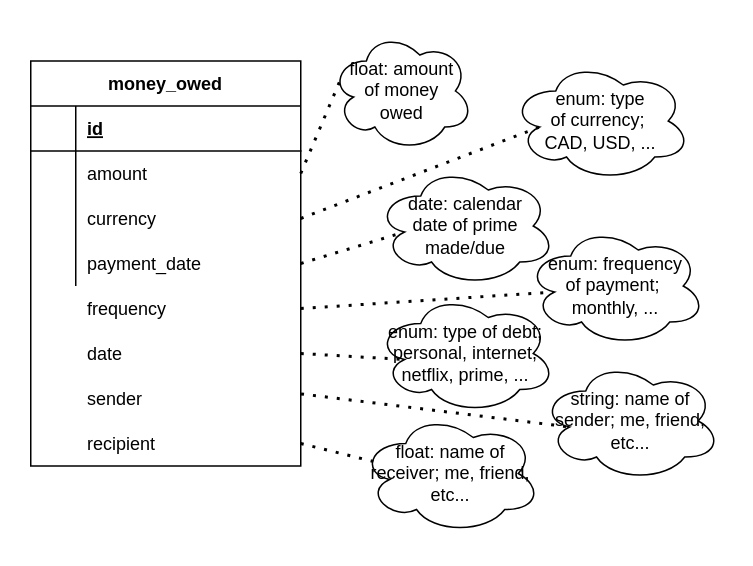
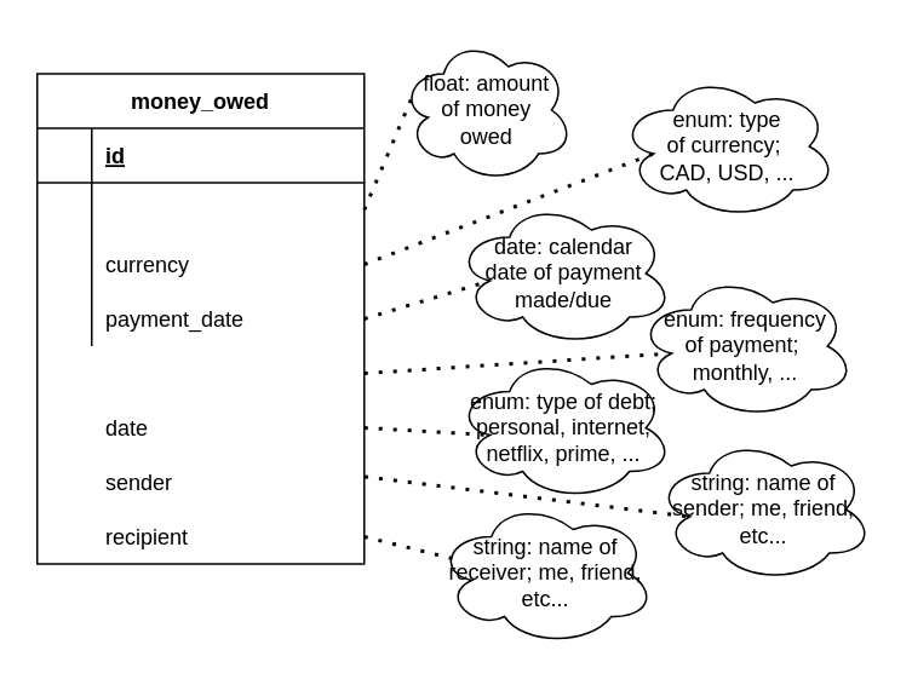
  <mxCell id="0" />
  <mxCell id="1" parent="0" />
  <mxCell id="2" value="money_owed" style="shape=table;startSize=30;container=1;collapsible=1;childLayout=tableLayout;fixedRows=1;rowLines=0;fontStyle=1;align=center;resizeLast=1;" vertex="1" parent="1"><mxGeometry x="20" y="40" width="180" height="270" as="geometry" /></mxCell>
  <mxCell id="3" value="" style="shape=partialRectangle;collapsible=0;dropTarget=0;pointerEvents=0;fillColor=none;top=0;left=0;bottom=1;right=0;points=[[0,0.5],[1,0.5]];portConstraint=eastwest;" vertex="1" parent="2"><mxGeometry y="30" width="180" height="30" as="geometry" /></mxCell>
  <mxCell id="4" value="id" style="shape=partialRectangle;connectable=0;fillColor=none;top=0;left=0;bottom=0;right=0;align=left;spacingLeft=6;fontStyle=5;overflow=hidden;" vertex="1" parent="3"><mxGeometry x="30" width="150" height="30" as="geometry" /></mxCell>
  <mxCell id="5" value="" style="shape=partialRectangle;collapsible=0;dropTarget=0;pointerEvents=0;fillColor=none;top=0;left=0;bottom=0;right=0;points=[[0,0.5],[1,0.5]];portConstraint=eastwest;" vertex="1" parent="2"><mxGeometry y="60" width="180" height="30" as="geometry" /></mxCell>
  <mxCell id="6" value="" style="shape=partialRectangle;connectable=0;fillColor=none;top=0;left=0;bottom=0;right=0;editable=1;overflow=hidden;" vertex="1" parent="5"><mxGeometry width="30" height="30" as="geometry" /></mxCell>
- <mxCell id="7" value="amount" style="shape=partialRectangle;connectable=0;fillColor=none;top=0;left=0;bottom=0;right=0;align=left;spacingLeft=6;overflow=hidden;" vertex="1" parent="5"><mxGeometry x="30" width="150" height="30" as="geometry" /></mxCell>
  <mxCell id="8" value="" style="shape=partialRectangle;collapsible=0;dropTarget=0;pointerEvents=0;fillColor=none;top=0;left=0;bottom=0;right=0;points=[[0,0.5],[1,0.5]];portConstraint=eastwest;" vertex="1" parent="2"><mxGeometry y="90" width="180" height="30" as="geometry" /></mxCell>
  <mxCell id="9" value="" style="shape=partialRectangle;connectable=0;fillColor=none;top=0;left=0;bottom=0;right=0;editable=1;overflow=hidden;" vertex="1" parent="8"><mxGeometry width="30" height="30" as="geometry" /></mxCell>
  <mxCell id="10" value="currency" style="shape=partialRectangle;connectable=0;fillColor=none;top=0;left=0;bottom=0;right=0;align=left;spacingLeft=6;overflow=hidden;" vertex="1" parent="8"><mxGeometry x="30" width="150" height="30" as="geometry" /></mxCell>
  <mxCell id="11" value="" style="shape=partialRectangle;collapsible=0;dropTarget=0;pointerEvents=0;fillColor=none;top=0;left=0;bottom=0;right=0;points=[[0,0.5],[1,0.5]];portConstraint=eastwest;" vertex="1" parent="2"><mxGeometry y="120" width="180" height="30" as="geometry" /></mxCell>
  <mxCell id="12" value="" style="shape=partialRectangle;connectable=0;fillColor=none;top=0;left=0;bottom=0;right=0;editable=1;overflow=hidden;" vertex="1" parent="11"><mxGeometry width="30" height="30" as="geometry" /></mxCell>
  <mxCell id="13" value="payment_date" style="shape=partialRectangle;connectable=0;fillColor=none;top=0;left=0;bottom=0;right=0;align=left;spacingLeft=6;overflow=hidden;" vertex="1" parent="11"><mxGeometry x="30" width="150" height="30" as="geometry" /></mxCell>
  <mxCell id="14" value="" style="shape=partialRectangle;collapsible=0;dropTarget=0;pointerEvents=0;fillColor=none;top=0;left=0;bottom=0;right=0;points=[[0,0.5],[1,0.5]];portConstraint=eastwest;" vertex="1" parent="1"><mxGeometry x="20" y="250" width="180" height="30" as="geometry" /></mxCell>
  <mxCell id="15" value="" style="shape=partialRectangle;connectable=0;fillColor=none;top=0;left=0;bottom=0;right=0;editable=1;overflow=hidden;" vertex="1" parent="14"><mxGeometry width="30" height="30" as="geometry" /></mxCell>
  <mxCell id="16" value="sender" style="shape=partialRectangle;connectable=0;fillColor=none;top=0;left=0;bottom=0;right=0;align=left;spacingLeft=6;overflow=hidden;" vertex="1" parent="14"><mxGeometry x="30" width="150" height="30" as="geometry" /></mxCell>
  <mxCell id="17" value="" style="shape=partialRectangle;collapsible=0;dropTarget=0;pointerEvents=0;fillColor=none;top=0;left=0;bottom=0;right=0;points=[[0,0.5],[1,0.5]];portConstraint=eastwest;" vertex="1" parent="1"><mxGeometry x="20" y="220" width="180" height="30" as="geometry" /></mxCell>
  <mxCell id="18" value="" style="shape=partialRectangle;connectable=0;fillColor=none;top=0;left=0;bottom=0;right=0;editable=1;overflow=hidden;" vertex="1" parent="17"><mxGeometry width="30" height="30" as="geometry" /></mxCell>
  <mxCell id="19" value="date" style="shape=partialRectangle;connectable=0;fillColor=none;top=0;left=0;bottom=0;right=0;align=left;spacingLeft=6;overflow=hidden;" vertex="1" parent="17"><mxGeometry x="30" width="150" height="30" as="geometry" /></mxCell>
  <mxCell id="20" value="" style="endArrow=none;dashed=1;html=1;dashPattern=1 3;strokeWidth=2;exitX=1;exitY=0.5;exitDx=0;exitDy=0;entryX=0.07;entryY=0.4;entryDx=0;entryDy=0;entryPerimeter=0;" edge="1" parent="1" source="5" target="21"><mxGeometry width="50" height="50" relative="1" as="geometry"><mxPoint x="210" y="140" as="sourcePoint" /><mxPoint x="260" y="80" as="targetPoint" /></mxGeometry></mxCell>
  <mxCell id="21" value="float: amount&lt;br&gt;of money&lt;br&gt;owed" style="ellipse;shape=cloud;whiteSpace=wrap;html=1;" vertex="1" parent="1"><mxGeometry x="220" y="20" width="95" height="80" as="geometry" /></mxCell>
  <mxCell id="22" value="enum: type&lt;br&gt;of currency;&amp;nbsp;&lt;br&gt;CAD, USD, ..." style="ellipse;shape=cloud;whiteSpace=wrap;html=1;" vertex="1" parent="1"><mxGeometry x="340" y="40" width="120" height="80" as="geometry" /></mxCell>
  <mxCell id="23" value="" style="endArrow=none;dashed=1;html=1;dashPattern=1 3;strokeWidth=2;exitX=1;exitY=0.5;exitDx=0;exitDy=0;entryX=0.16;entryY=0.55;entryDx=0;entryDy=0;entryPerimeter=0;" edge="1" parent="1" source="8" target="22"><mxGeometry width="50" height="50" relative="1" as="geometry"><mxPoint x="210" y="125" as="sourcePoint" /><mxPoint x="238.4" y="62" as="targetPoint" /></mxGeometry></mxCell>
  <mxCell id="24" value="" style="endArrow=none;dashed=1;html=1;dashPattern=1 3;strokeWidth=2;exitX=1;exitY=0.5;exitDx=0;exitDy=0;entryX=0.16;entryY=0.55;entryDx=0;entryDy=0;entryPerimeter=0;" edge="1" parent="1" source="11" target="25"><mxGeometry width="50" height="50" relative="1" as="geometry"><mxPoint x="210" y="155" as="sourcePoint" /><mxPoint x="310" y="160" as="targetPoint" /></mxGeometry></mxCell>
- <mxCell id="25" value="date: calendar&lt;br&gt;date of prime&lt;br&gt;made/due" style="ellipse;shape=cloud;whiteSpace=wrap;html=1;" vertex="1" parent="1"><mxGeometry x="250" y="110" width="120" height="80" as="geometry" /></mxCell>
+ <mxCell id="25" value="date: calendar&lt;br&gt;date of payment&lt;br&gt;made/due" style="ellipse;shape=cloud;whiteSpace=wrap;html=1;" vertex="1" parent="1"><mxGeometry x="250" y="110" width="120" height="80" as="geometry" /></mxCell>
  <mxCell id="26" value="" style="endArrow=none;dashed=1;html=1;dashPattern=1 3;strokeWidth=2;exitX=1;exitY=0.5;exitDx=0;exitDy=0;entryX=0.16;entryY=0.55;entryDx=0;entryDy=0;entryPerimeter=0;" edge="1" parent="1" source="27" target="30"><mxGeometry width="50" height="50" relative="1" as="geometry"><mxPoint x="200" y="210" as="sourcePoint" /><mxPoint x="380" y="200" as="targetPoint" /></mxGeometry></mxCell>
  <mxCell id="27" value="" style="shape=partialRectangle;collapsible=0;dropTarget=0;pointerEvents=0;fillColor=none;top=0;left=0;bottom=0;right=0;points=[[0,0.5],[1,0.5]];portConstraint=eastwest;" vertex="1" parent="1"><mxGeometry x="20" y="190" width="180" height="30" as="geometry" /></mxCell>
  <mxCell id="28" value="" style="shape=partialRectangle;connectable=0;fillColor=none;top=0;left=0;bottom=0;right=0;editable=1;overflow=hidden;" vertex="1" parent="27"><mxGeometry width="30" height="30" as="geometry" /></mxCell>
- <mxCell id="29" value="frequency" style="shape=partialRectangle;connectable=0;fillColor=none;top=0;left=0;bottom=0;right=0;align=left;spacingLeft=6;overflow=hidden;" vertex="1" parent="27"><mxGeometry x="30" width="150" height="30" as="geometry" /></mxCell>
  <mxCell id="30" value="enum: frequency&lt;br&gt;of payment;&amp;nbsp;&lt;br&gt;monthly, ..." style="ellipse;shape=cloud;whiteSpace=wrap;html=1;" vertex="1" parent="1"><mxGeometry x="350" y="150" width="120" height="80" as="geometry" /></mxCell>
  <mxCell id="31" value="" style="endArrow=none;dashed=1;html=1;dashPattern=1 3;strokeWidth=2;exitX=1;exitY=0.5;exitDx=0;exitDy=0;entryX=0.16;entryY=0.55;entryDx=0;entryDy=0;entryPerimeter=0;" edge="1" parent="1" source="17" target="32"><mxGeometry width="50" height="50" relative="1" as="geometry"><mxPoint x="210" y="215" as="sourcePoint" /><mxPoint x="260" y="235" as="targetPoint" /></mxGeometry></mxCell>
  <mxCell id="32" value="enum: type of debt;&lt;br&gt;personal, internet, netflix, prime, ..." style="ellipse;shape=cloud;whiteSpace=wrap;html=1;" vertex="1" parent="1"><mxGeometry x="250" y="195" width="120" height="80" as="geometry" /></mxCell>
  <mxCell id="33" value="" style="endArrow=none;dashed=1;html=1;dashPattern=1 3;strokeWidth=2;exitX=1.001;exitY=0.398;exitDx=0;exitDy=0;exitPerimeter=0;entryX=0.16;entryY=0.55;entryDx=0;entryDy=0;entryPerimeter=0;" edge="1" parent="1" source="14" target="34"><mxGeometry width="50" height="50" relative="1" as="geometry"><mxPoint x="210" y="245" as="sourcePoint" /><mxPoint x="260" y="290" as="targetPoint" /></mxGeometry></mxCell>
  <mxCell id="34" value="string: name of sender; me, friend, etc..." style="ellipse;shape=cloud;whiteSpace=wrap;html=1;" vertex="1" parent="1"><mxGeometry x="360" y="240" width="120" height="80" as="geometry" /></mxCell>
- <mxCell id="35" value="float: name of receiver; me, friend, etc..." style="ellipse;shape=cloud;whiteSpace=wrap;html=1;" vertex="1" parent="1"><mxGeometry x="240" y="275" width="120" height="80" as="geometry" /></mxCell>
+ <mxCell id="35" value="string: name of receiver; me, friend, etc..." style="ellipse;shape=cloud;whiteSpace=wrap;html=1;" vertex="1" parent="1"><mxGeometry x="240" y="275" width="120" height="80" as="geometry" /></mxCell>
  <mxCell id="36" value="" style="endArrow=none;dashed=1;html=1;dashPattern=1 3;strokeWidth=2;entryX=0.07;entryY=0.4;entryDx=0;entryDy=0;entryPerimeter=0;exitX=1;exitY=0.5;exitDx=0;exitDy=0;" edge="1" parent="1" source="37" target="35"><mxGeometry width="50" height="50" relative="1" as="geometry"><mxPoint x="210" y="294" as="sourcePoint" /><mxPoint x="389.2" y="294" as="targetPoint" /></mxGeometry></mxCell>
  <mxCell id="37" value="" style="shape=partialRectangle;collapsible=0;dropTarget=0;pointerEvents=0;fillColor=none;top=0;left=0;bottom=0;right=0;points=[[0,0.5],[1,0.5]];portConstraint=eastwest;" vertex="1" parent="1"><mxGeometry x="20" y="280" width="180" height="30" as="geometry" /></mxCell>
  <mxCell id="38" value="" style="shape=partialRectangle;connectable=0;fillColor=none;top=0;left=0;bottom=0;right=0;editable=1;overflow=hidden;" vertex="1" parent="37"><mxGeometry width="30" height="30" as="geometry" /></mxCell>
  <mxCell id="39" value="recipient" style="shape=partialRectangle;connectable=0;fillColor=none;top=0;left=0;bottom=0;right=0;align=left;spacingLeft=6;overflow=hidden;" vertex="1" parent="37"><mxGeometry x="30" width="150" height="30" as="geometry" /></mxCell>
